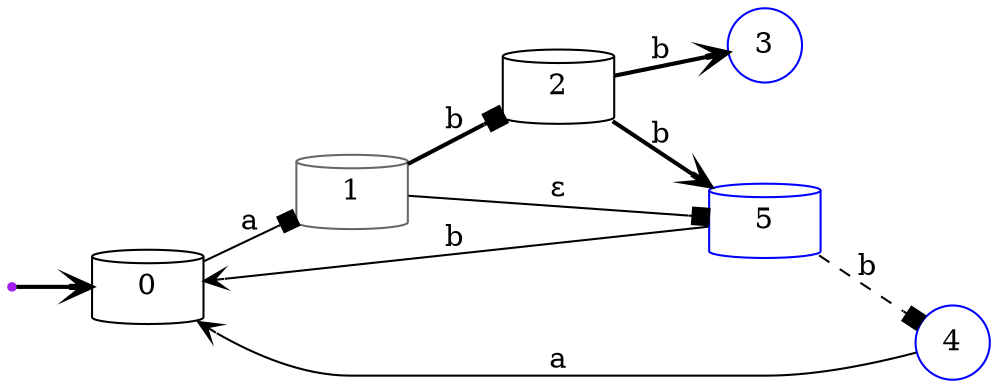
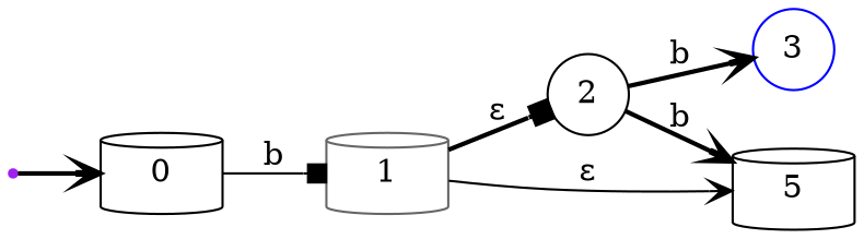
  digraph {
    rankdir=LR
    node [color=blue shape=cylinder]
    edge [arrowhead=vee style=solid]
    0 [color=black]
    1 [color=gray40]
-   2 [color=black]
-   5
+   2 [color=black shape=circle]
+   5 [color=black]
    q [color=purple shape=point]
    3 [shape=circle]
-   4 [shape=circle]
-   0 -> 1 [arrowhead=box label=a]
-   1 -> 2 [arrowhead=box label=b style=bold]
-   1 -> 5 [arrowhead=box label="ε"]
+   0 -> 1 [arrowhead=box label=b]
+   1 -> 2 [arrowhead=box label="ε" style=bold]
+   1 -> 5 [label="ε"]
    2 -> 5 [label=b style=bold]
    2 -> 3 [label=b style=bold]
-   5 -> 0 [label=b]
-   5 -> 4 [arrowhead=box label=b style=dashed]
    q -> 0 [style=bold]
-   4 -> 0 [label=a]
  }
